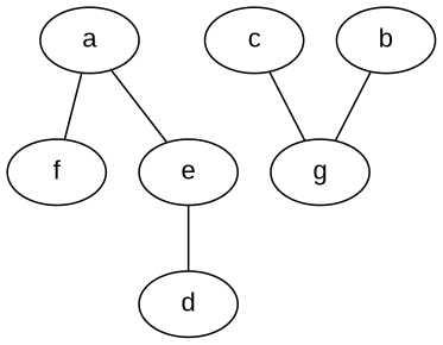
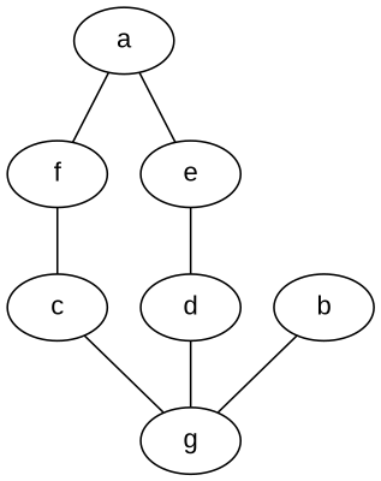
  graph {
    fontname="Liberation Sans"
    node [fontname="Liberation Sans"]
    edge [fontname="Liberation Sans"]
    a
    f
    e
    c
    d
    b
    g
    a -- f
    a -- e
+   f -- c
    e -- d
    c -- g
+   d -- g
    b -- g
  }
